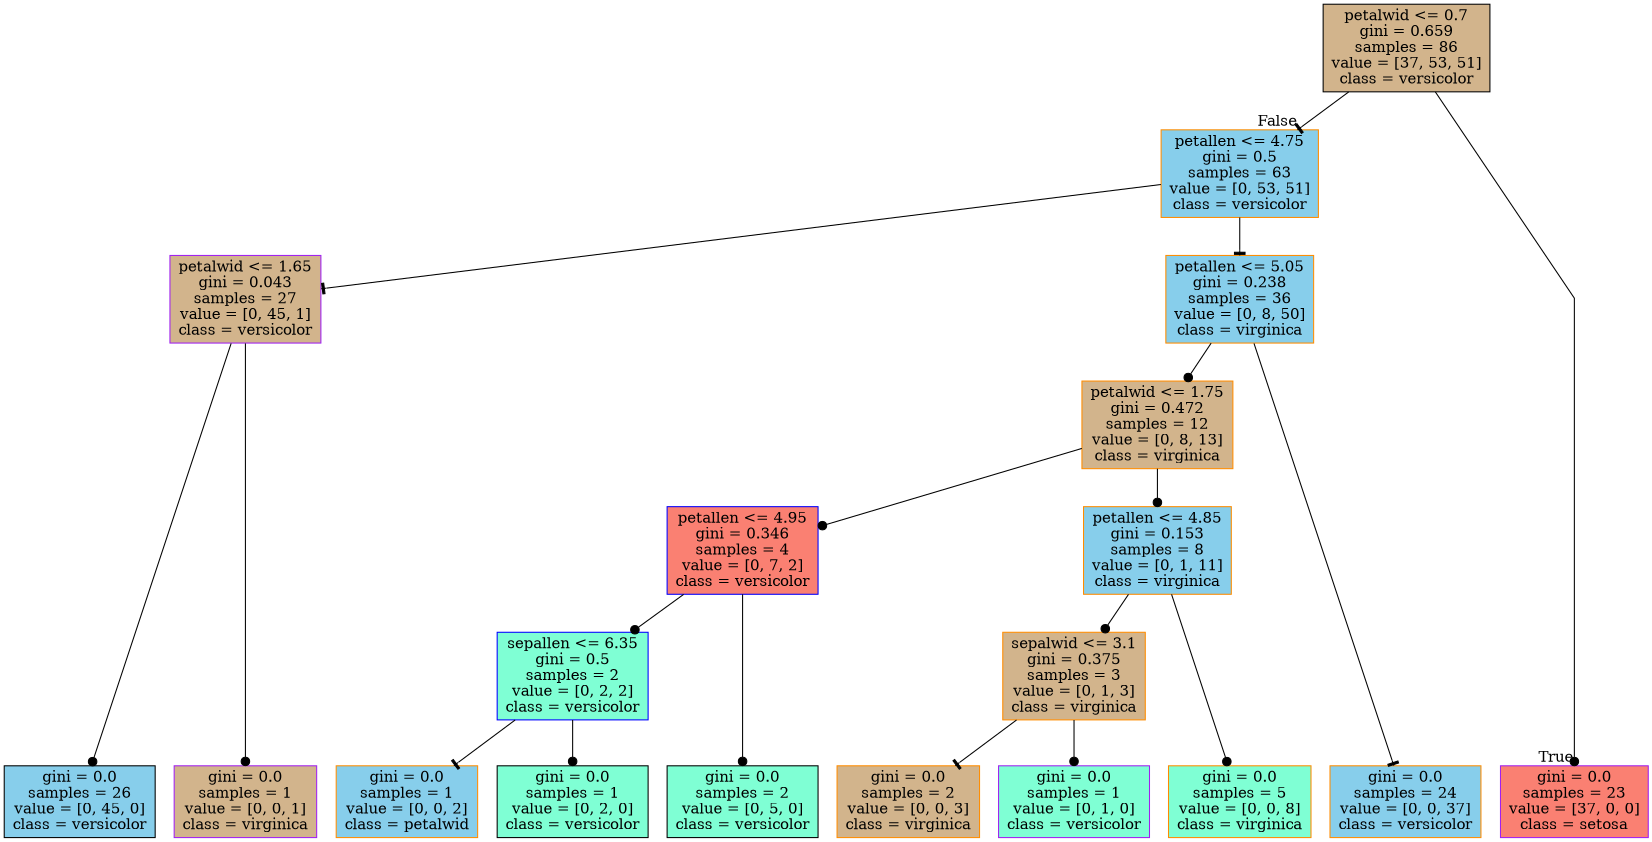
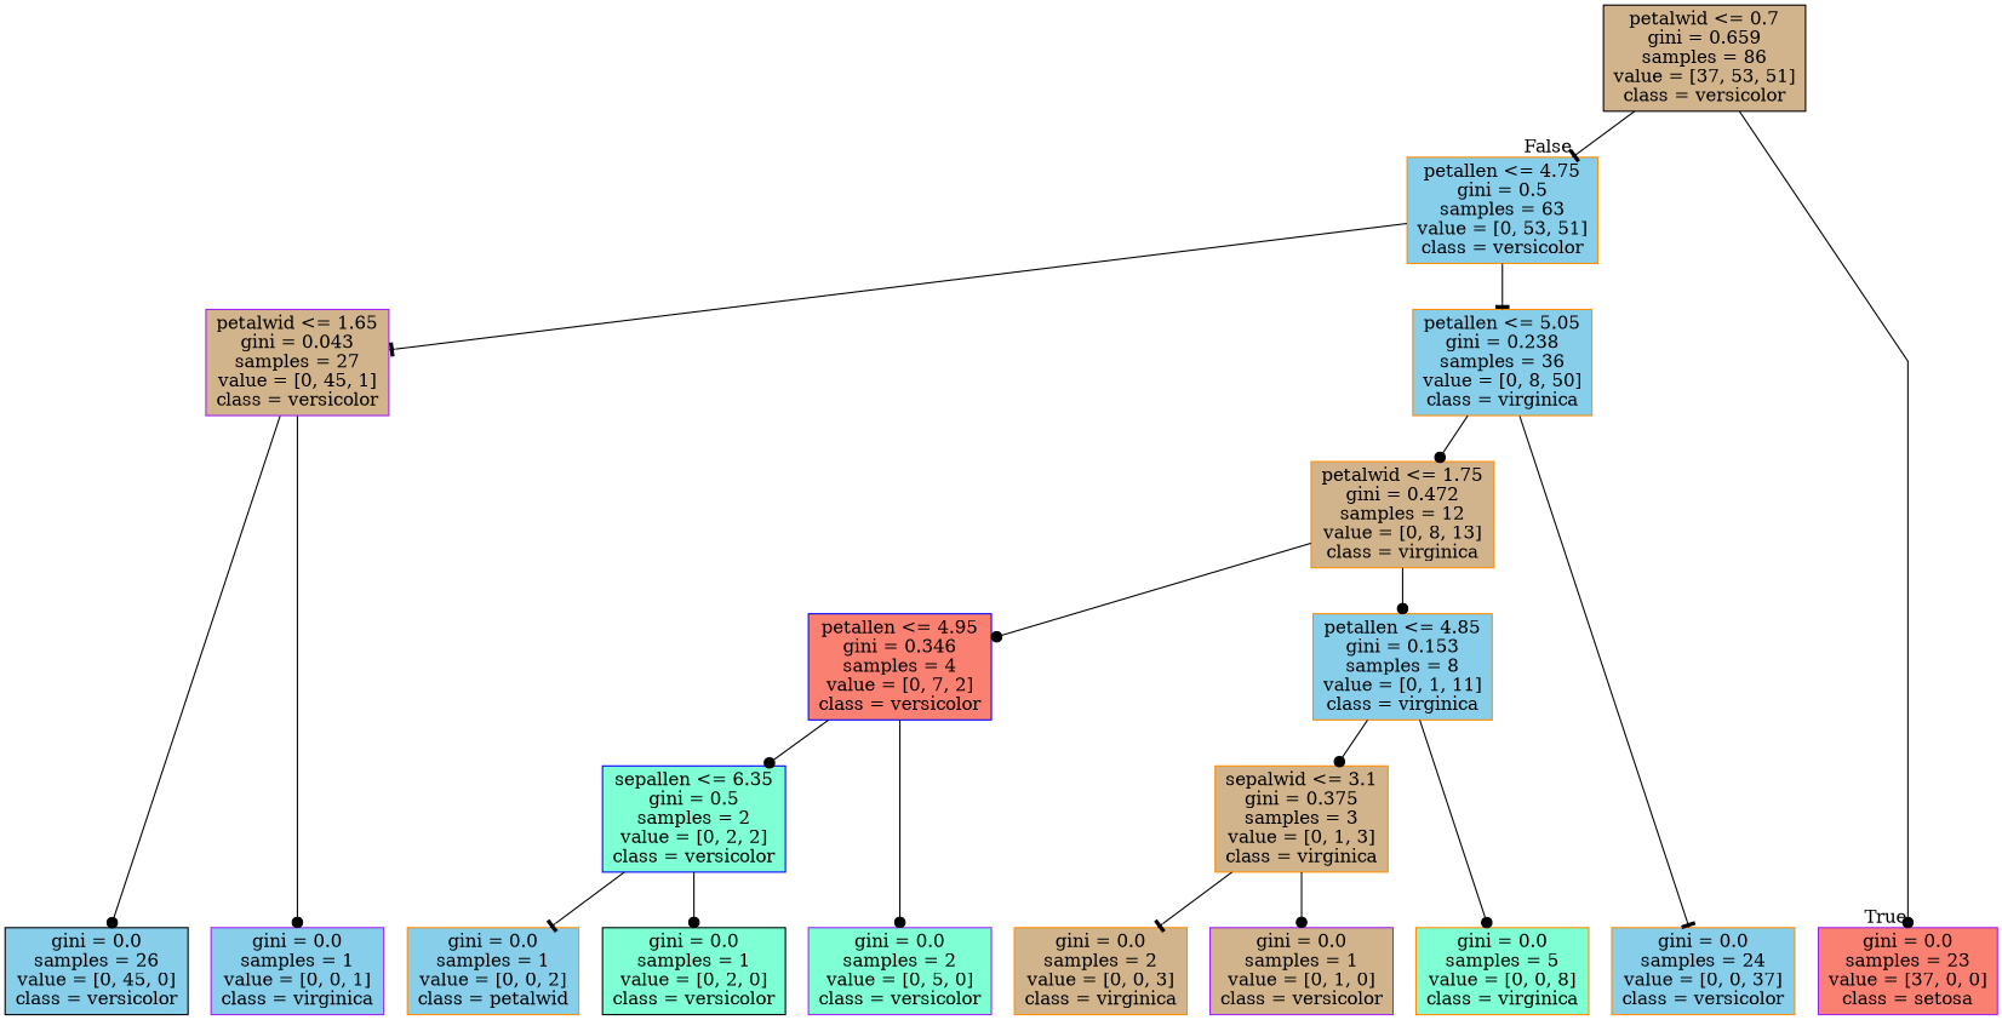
  digraph {
    ranksep=equally
    splines=polyline
    node [color=darkorange fillcolor=skyblue shape=box style=filled]
    edge [arrowhead=dot]
    n1 [color=black fillcolor=tan label="petalwid <= 0.7\ngini = 0.659\nsamples = 86\nvalue = [37, 53, 51]\nclass = versicolor"]
    n2 [label="petallen <= 4.75\ngini = 0.5\nsamples = 63\nvalue = [0, 53, 51]\nclass = versicolor"]
    n3 [color=purple fillcolor=tan label="petalwid <= 1.65\ngini = 0.043\nsamples = 27\nvalue = [0, 45, 1]\nclass = versicolor"]
    n4 [label="petallen <= 5.05\ngini = 0.238\nsamples = 36\nvalue = [0, 8, 50]\nclass = virginica"]
    n5 [fillcolor=tan label="petalwid <= 1.75\ngini = 0.472\nsamples = 12\nvalue = [0, 8, 13]\nclass = virginica"]
    n6 [color=blue fillcolor=salmon label="petallen <= 4.95\ngini = 0.346\nsamples = 4\nvalue = [0, 7, 2]\nclass = versicolor"]
    n7 [label="petallen <= 4.85\ngini = 0.153\nsamples = 8\nvalue = [0, 1, 11]\nclass = virginica"]
    n8 [color=blue fillcolor=aquamarine label="sepallen <= 6.35\ngini = 0.5\nsamples = 2\nvalue = [0, 2, 2]\nclass = versicolor"]
    n9 [fillcolor=tan label="sepalwid <= 3.1\ngini = 0.375\nsamples = 3\nvalue = [0, 1, 3]\nclass = virginica"]
    n10 [color=purple fillcolor=salmon label="gini = 0.0\nsamples = 23\nvalue = [37, 0, 0]\nclass = setosa"]
    n11 [color=black label="gini = 0.0\nsamples = 26\nvalue = [0, 45, 0]\nclass = versicolor"]
-   n12 [color=purple fillcolor=tan label="gini = 0.0\nsamples = 1\nvalue = [0, 0, 1]\nclass = virginica"]
-   n13 [color=black fillcolor=aquamarine label="gini = 0.0\nsamples = 2\nvalue = [0, 5, 0]\nclass = versicolor"]
+   n12 [color=purple label="gini = 0.0\nsamples = 1\nvalue = [0, 0, 1]\nclass = virginica"]
+   n13 [color=purple fillcolor=aquamarine label="gini = 0.0\nsamples = 2\nvalue = [0, 5, 0]\nclass = versicolor"]
    n14 [label="gini = 0.0\nsamples = 1\nvalue = [0, 0, 2]\nclass = petalwid"]
    n15 [color=black fillcolor=aquamarine label="gini = 0.0\nsamples = 1\nvalue = [0, 2, 0]\nclass = versicolor"]
    n16 [fillcolor=tan label="gini = 0.0\nsamples = 2\nvalue = [0, 0, 3]\nclass = virginica"]
-   n17 [color=purple fillcolor=aquamarine label="gini = 0.0\nsamples = 1\nvalue = [0, 1, 0]\nclass = versicolor"]
+   n17 [color=purple fillcolor=tan label="gini = 0.0\nsamples = 1\nvalue = [0, 1, 0]\nclass = versicolor"]
    n18 [fillcolor=aquamarine label="gini = 0.0\nsamples = 5\nvalue = [0, 0, 8]\nclass = virginica"]
    n19 [label="gini = 0.0\nsamples = 24\nvalue = [0, 0, 37]\nclass = versicolor"]
    subgraph sub_1 {
      rank=same
      n1
    }
    subgraph sub_2 {
      rank=same
      n2
    }
    subgraph sub_3 {
      rank=same
      n3
      n4
    }
    subgraph sub_4 {
      rank=same
      n5
    }
    subgraph sub_5 {
      rank=same
      n6
      n7
    }
    subgraph sub_6 {
      rank=same
      n8
      n9
    }
    subgraph sub_7 {
      rank=same
      n10
      n11
      n12
      n13
      n14
      n15
      n16
      n17
      n18
      n19
    }
    n1 -> n2 [arrowhead=tee headlabel=False labelangle=-45 labeldistance=2.5]
    n1 -> n10 [headlabel=True labelangle=45 labeldistance=2.5]
    n2 -> n3 [arrowhead=tee]
    n2 -> n4 [arrowhead=tee]
    n3 -> n11
    n3 -> n12
    n4 -> n5
    n4 -> n19 [arrowhead=tee]
    n5 -> n6
    n5 -> n7
    n6 -> n8
    n6 -> n13
    n7 -> n9
    n7 -> n18
    n8 -> n14 [arrowhead=tee]
    n8 -> n15
    n9 -> n16 [arrowhead=tee]
    n9 -> n17
  }
